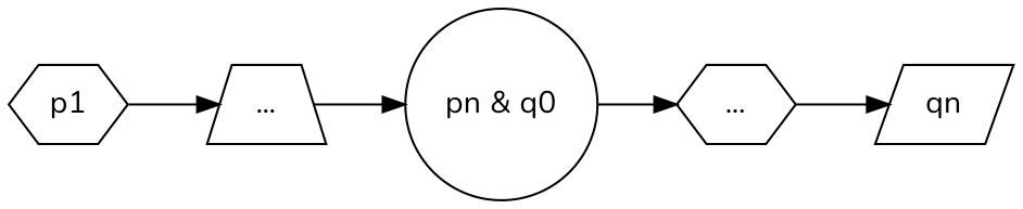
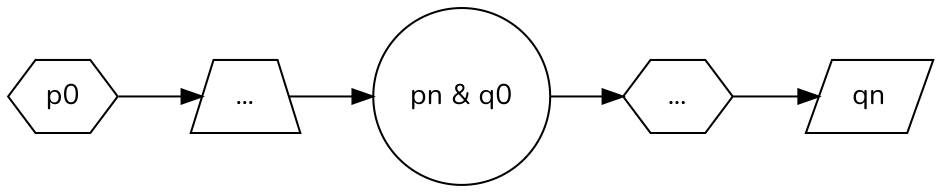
  digraph {
    rankdir=LR
    fontname=Nunito
    node [shape=hexagon fontname=Nunito]
    edge [fontname=Nunito]
-   n1 [label=p1]
+   n1 [label=p0]
    n2 [label="..." shape=trapezium]
    n3 [label="pn & q0" shape=circle]
    n4 [label="..."]
    n5 [label=qn shape=parallelogram]
    n1 -> n2
    n2 -> n3
    n3 -> n4
    n4 -> n5
  }
